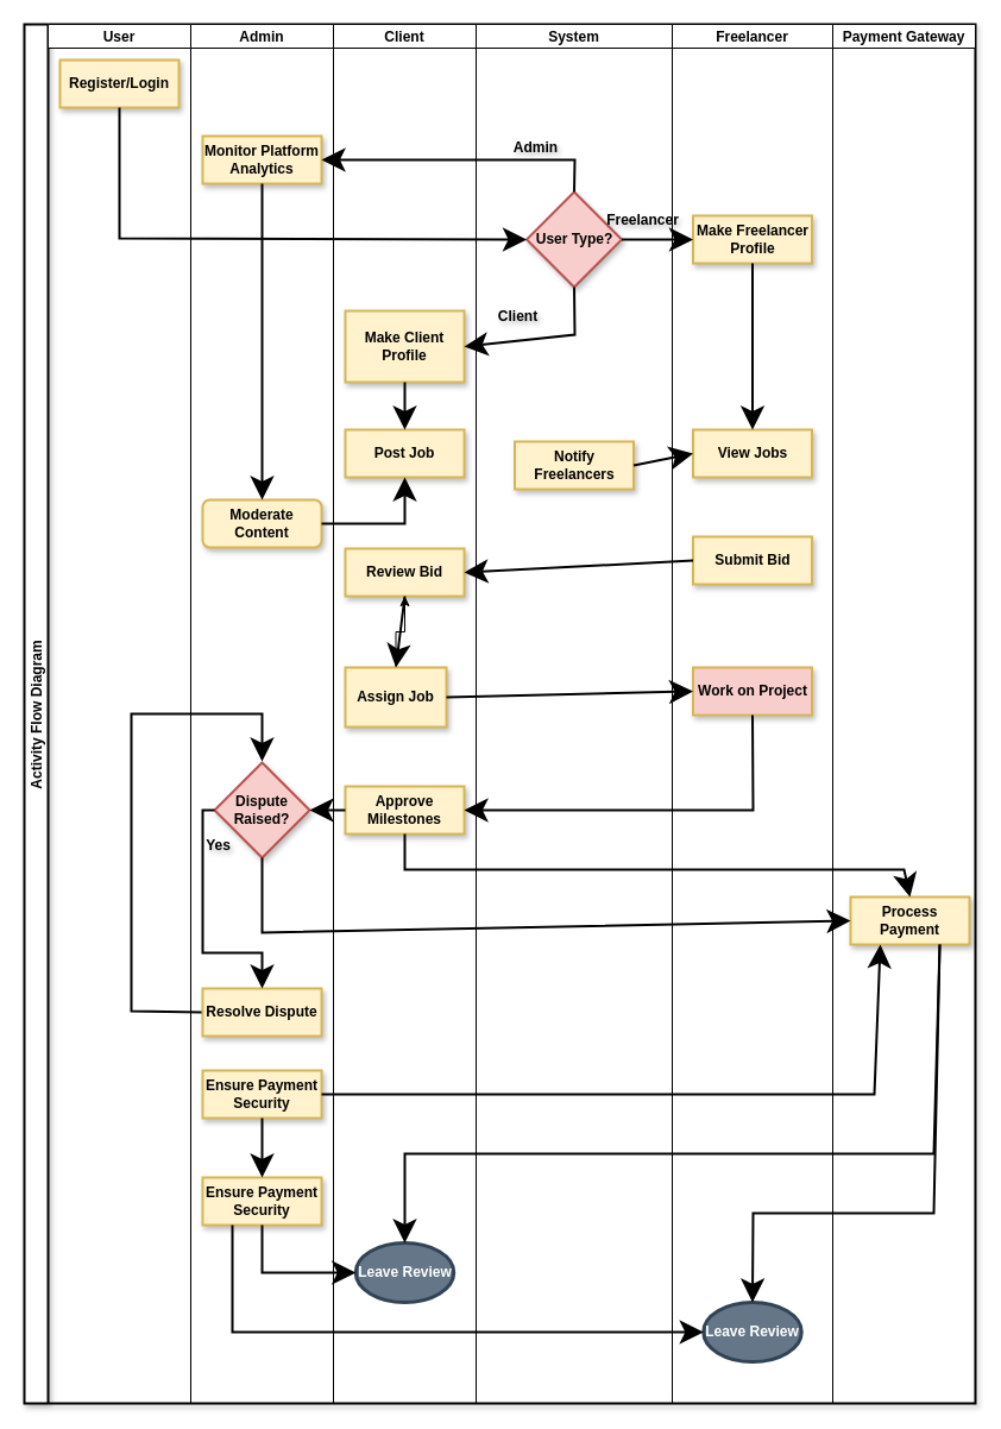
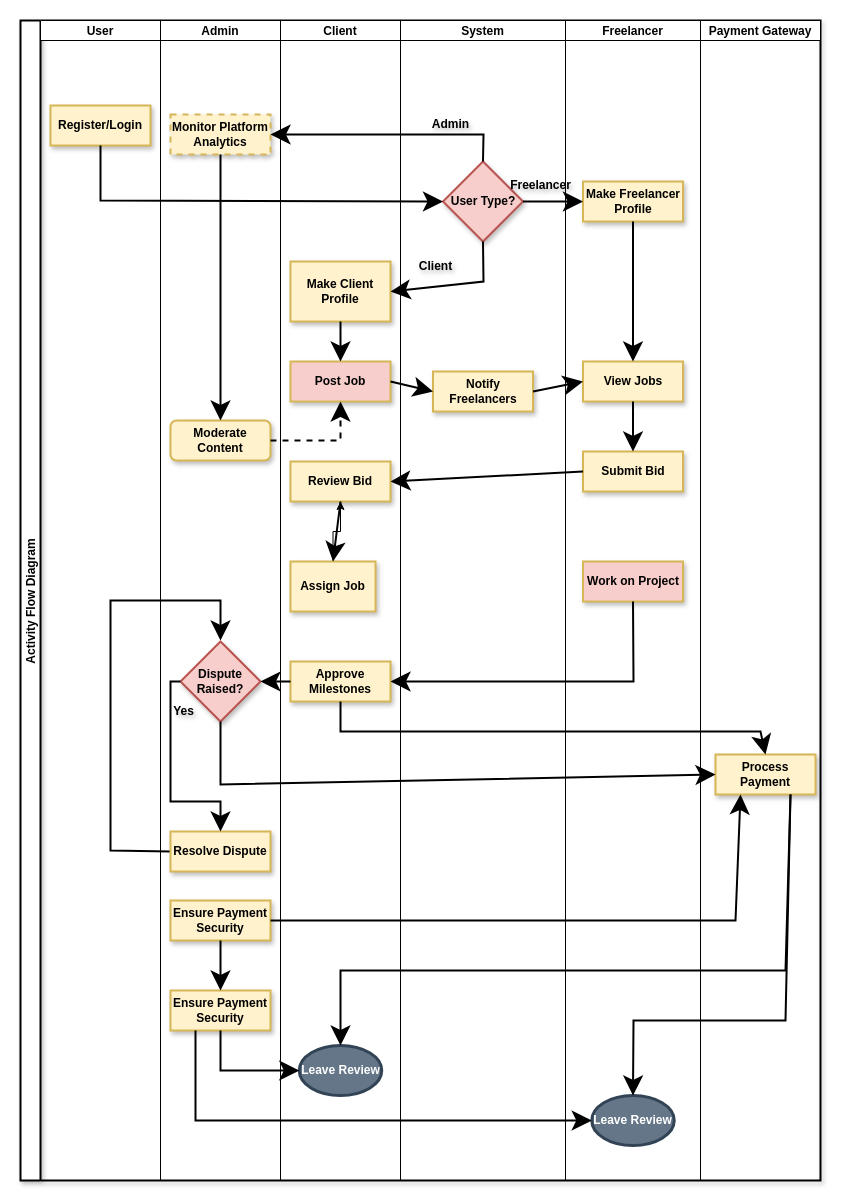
  <mxCell id="0" />
  <mxCell id="1" parent="0" />
  <mxCell id="2" value="Activity Flow Diagram" style="swimlane;childLayout=stackLayout;resizeParent=1;resizeParentMax=0;startSize=20;horizontal=0;horizontalStack=1;strokeWidth=2;shadow=1;textShadow=0;" vertex="1" parent="1"><mxGeometry x="20" y="20" width="800" height="1160" as="geometry" /></mxCell>
  <mxCell id="3" value="User" style="swimlane;startSize=20;" vertex="1" parent="2"><mxGeometry x="20" width="120" height="1160" as="geometry" /></mxCell>
- <mxCell id="4" value="Register/Login" style="rounded=0;whiteSpace=wrap;html=1;strokeWidth=2;shadow=1;fontStyle=1;fontSize=12;fillColor=#fff2cc;strokeColor=#d6b656;" vertex="1" parent="3"><mxGeometry x="10" y="30" width="100" height="40" as="geometry" /></mxCell>
+ <mxCell id="4" value="Register/Login" style="rounded=0;whiteSpace=wrap;html=1;strokeWidth=2;shadow=1;fontStyle=1;fontSize=12;fillColor=#fff2cc;strokeColor=#d6b656;" vertex="1" parent="3"><mxGeometry x="10" y="85" width="100" height="40" as="geometry" /></mxCell>
  <mxCell id="5" value="" style="endArrow=classic;html=1;rounded=0;exitX=0;exitY=0.5;exitDx=0;exitDy=0;strokeWidth=2;endSize=14;" edge="1" parent="3" source="10"><mxGeometry width="50" height="50" relative="1" as="geometry"><mxPoint x="90" y="744" as="sourcePoint" /><mxPoint x="180" y="620" as="targetPoint" /><Array as="points"><mxPoint x="70" y="830" /><mxPoint x="70" y="580" /><mxPoint x="180" y="580" /></Array></mxGeometry></mxCell>
  <mxCell id="6" value="Admin" style="swimlane;startSize=20;" vertex="1" parent="2"><mxGeometry x="140" width="120" height="1160" as="geometry" /></mxCell>
  <mxCell id="7" value="Moderate Content" style="whiteSpace=wrap;html=1;strokeWidth=2;shadow=1;fontStyle=1;fontSize=12;fillColor=#fff2cc;strokeColor=#d6b656;rounded=1;" vertex="1" parent="6"><mxGeometry x="10" y="400" width="100" height="40" as="geometry" /></mxCell>
- <mxCell id="8" value="Monitor Platform Analytics" style="rounded=0;whiteSpace=wrap;html=1;strokeWidth=2;shadow=1;fontStyle=1;fontSize=12;fillColor=#fff2cc;strokeColor=#d6b656;" vertex="1" parent="6"><mxGeometry x="10" y="94" width="100" height="40" as="geometry" /></mxCell>
+ <mxCell id="8" value="Monitor Platform Analytics" style="rounded=0;whiteSpace=wrap;html=1;strokeWidth=2;shadow=1;fontStyle=1;fontSize=12;fillColor=#fff2cc;strokeColor=#d6b656;dashed=1;" vertex="1" parent="6"><mxGeometry x="10" y="94" width="100" height="40" as="geometry" /></mxCell>
  <mxCell id="9" value="Dispute Raised?" style="rhombus;whiteSpace=wrap;html=1;fontStyle=1;strokeWidth=2;shadow=1;fillColor=#f8cecc;strokeColor=#b85450;" vertex="1" parent="6"><mxGeometry x="20" y="621" width="80" height="80" as="geometry" /></mxCell>
  <mxCell id="10" value="Resolve Dispute" style="rounded=0;whiteSpace=wrap;html=1;strokeWidth=2;shadow=1;fontStyle=1;fontSize=12;fillColor=#fff2cc;strokeColor=#d6b656;" vertex="1" parent="6"><mxGeometry x="10" y="811" width="100" height="40" as="geometry" /></mxCell>
  <mxCell id="11" value="" style="endArrow=classic;html=1;rounded=0;exitX=0;exitY=0.5;exitDx=0;exitDy=0;strokeWidth=2;endSize=14;entryX=0.5;entryY=0;entryDx=0;entryDy=0;" edge="1" parent="6" source="9" target="10"><mxGeometry width="50" height="50" relative="1" as="geometry"><mxPoint x="240" y="571" as="sourcePoint" /><mxPoint x="433" y="571" as="targetPoint" /><Array as="points"><mxPoint x="10" y="661" /><mxPoint x="10" y="781" /><mxPoint x="60" y="781" /></Array></mxGeometry></mxCell>
  <mxCell id="12" value="Yes" style="text;html=1;align=center;verticalAlign=middle;resizable=0;points=[];autosize=1;strokeColor=none;fillColor=none;fontStyle=1;textShadow=1;" vertex="1" parent="6"><mxGeometry x="3" y="676" width="40" height="30" as="geometry" /></mxCell>
  <mxCell id="13" value="Ensure Payment Security" style="rounded=0;whiteSpace=wrap;html=1;strokeWidth=2;shadow=1;fontStyle=1;fontSize=12;fillColor=#fff2cc;strokeColor=#d6b656;" vertex="1" parent="6"><mxGeometry x="10" y="880" width="100" height="40" as="geometry" /></mxCell>
  <mxCell id="14" value="Ensure Payment Security" style="rounded=0;whiteSpace=wrap;html=1;strokeWidth=2;shadow=1;fontStyle=1;fontSize=12;fillColor=#fff2cc;strokeColor=#d6b656;" vertex="1" parent="6"><mxGeometry x="10" y="970" width="100" height="40" as="geometry" /></mxCell>
  <mxCell id="15" value="" style="endArrow=classic;html=1;rounded=0;exitX=0.5;exitY=1;exitDx=0;exitDy=0;entryX=0.5;entryY=0;entryDx=0;entryDy=0;strokeWidth=2;endSize=14;" edge="1" parent="6" source="13" target="14"><mxGeometry width="50" height="50" relative="1" as="geometry"><mxPoint x="150" y="920" as="sourcePoint" /><mxPoint x="150" y="990" as="targetPoint" /></mxGeometry></mxCell>
  <mxCell id="16" value="" style="endArrow=classic;html=1;rounded=0;exitX=0.5;exitY=1;exitDx=0;exitDy=0;strokeWidth=2;endSize=14;" edge="1" parent="6" source="8" target="7"><mxGeometry width="50" height="50" relative="1" as="geometry"><mxPoint x="43" y="220" as="sourcePoint" /><mxPoint x="43" y="280" as="targetPoint" /></mxGeometry></mxCell>
  <mxCell id="17" value="Client" style="swimlane;startSize=20;" vertex="1" parent="2"><mxGeometry x="260" width="120" height="1160" as="geometry" /></mxCell>
  <mxCell id="18" value="Make Client Profile" style="rounded=0;whiteSpace=wrap;html=1;strokeWidth=2;shadow=1;fontStyle=1;fontSize=12;fillColor=#fff2cc;strokeColor=#d6b656;" vertex="1" parent="17"><mxGeometry x="10" y="241" width="100" height="60" as="geometry" /></mxCell>
- <mxCell id="19" value="Post Job" style="rounded=0;whiteSpace=wrap;html=1;strokeWidth=2;shadow=1;fontStyle=1;fontSize=12;fillColor=#fff2cc;strokeColor=#d6b656;" vertex="1" parent="17"><mxGeometry x="10" y="341" width="100" height="40" as="geometry" /></mxCell>
+ <mxCell id="19" value="Post Job" style="rounded=0;whiteSpace=wrap;html=1;strokeWidth=2;shadow=1;fontStyle=1;fontSize=12;fillColor=#f8cecc;strokeColor=#d6b656;" vertex="1" parent="17"><mxGeometry x="10" y="341" width="100" height="40" as="geometry" /></mxCell>
  <mxCell id="20" value="" style="endArrow=classic;html=1;rounded=0;exitX=0.5;exitY=1;exitDx=0;exitDy=0;entryX=0.5;entryY=0;entryDx=0;entryDy=0;strokeWidth=2;endSize=14;" edge="1" parent="17" source="18" target="19"><mxGeometry width="50" height="50" relative="1" as="geometry"><mxPoint x="253" y="191" as="sourcePoint" /><mxPoint x="313" y="191" as="targetPoint" /></mxGeometry></mxCell>
  <mxCell id="21" value="Review Bid" style="rounded=0;whiteSpace=wrap;html=1;strokeWidth=2;shadow=1;fontStyle=1;fontSize=12;fillColor=#fff2cc;strokeColor=#d6b656;" vertex="1" parent="17"><mxGeometry x="10" y="441" width="100" height="40" as="geometry" /></mxCell>
  <mxCell id="22" value="" style="edgeStyle=orthogonalEdgeStyle;rounded=0;orthogonalLoop=1;jettySize=auto;html=1;" edge="1" parent="17" source="23" target="21"><mxGeometry relative="1" as="geometry" /></mxCell>
  <mxCell id="23" value="Assign Job" style="rounded=0;whiteSpace=wrap;html=1;strokeWidth=2;shadow=1;fontStyle=1;fontSize=12;fillColor=#fff2cc;strokeColor=#d6b656;" vertex="1" parent="17"><mxGeometry x="10" y="541" width="85" height="50" as="geometry" /></mxCell>
  <mxCell id="24" value="" style="endArrow=classic;html=1;rounded=0;exitX=0.5;exitY=1;exitDx=0;exitDy=0;entryX=0.5;entryY=0;entryDx=0;entryDy=0;strokeWidth=2;endSize=14;" edge="1" parent="17" source="21" target="23"><mxGeometry width="50" height="50" relative="1" as="geometry"><mxPoint x="70" y="291" as="sourcePoint" /><mxPoint x="70" y="351" as="targetPoint" /></mxGeometry></mxCell>
  <mxCell id="25" value="Approve Milestones" style="rounded=0;whiteSpace=wrap;html=1;strokeWidth=2;shadow=1;fontStyle=1;fontSize=12;fillColor=#fff2cc;strokeColor=#d6b656;" vertex="1" parent="17"><mxGeometry x="10" y="641" width="100" height="40" as="geometry" /></mxCell>
  <mxCell id="26" value="Leave Review" style="ellipse;whiteSpace=wrap;html=1;fillColor=#647687;fontColor=#ffffff;strokeColor=#314354;strokeWidth=3;fontStyle=1" vertex="1" parent="17"><mxGeometry x="18.75" y="1025" width="82.5" height="50" as="geometry" /></mxCell>
  <mxCell id="27" value="System" style="swimlane;startSize=20;" vertex="1" parent="2"><mxGeometry x="380" width="165" height="1160" as="geometry" /></mxCell>
  <mxCell id="28" value="User Type?" style="rhombus;whiteSpace=wrap;html=1;fontStyle=1;strokeWidth=2;shadow=1;fillColor=#f8cecc;strokeColor=#b85450;" vertex="1" parent="27"><mxGeometry x="42.5" y="141" width="80" height="80" as="geometry" /></mxCell>
  <mxCell id="29" value="Client" style="text;html=1;align=center;verticalAlign=middle;resizable=0;points=[];autosize=1;strokeColor=none;fillColor=none;fontStyle=1;textShadow=1;" vertex="1" parent="27"><mxGeometry x="10" y="231" width="50" height="30" as="geometry" /></mxCell>
  <mxCell id="30" value="Freelancer" style="text;html=1;align=center;verticalAlign=middle;resizable=0;points=[];autosize=1;strokeColor=none;fillColor=none;fontStyle=1;textShadow=1;" vertex="1" parent="27"><mxGeometry x="100" y="150" width="80" height="30" as="geometry" /></mxCell>
  <mxCell id="31" value="Notify Freelancers" style="rounded=0;whiteSpace=wrap;html=1;strokeWidth=2;shadow=1;fontStyle=1;fontSize=12;fillColor=#fff2cc;strokeColor=#d6b656;" vertex="1" parent="27"><mxGeometry x="32.5" y="351" width="100" height="40" as="geometry" /></mxCell>
  <mxCell id="32" value="Admin" style="text;html=1;align=center;verticalAlign=middle;resizable=0;points=[];autosize=1;strokeColor=none;fillColor=none;fontStyle=1;textShadow=1;" vertex="1" parent="27"><mxGeometry x="20" y="89" width="60" height="30" as="geometry" /></mxCell>
  <mxCell id="33" value="Freelancer" style="swimlane;startSize=20;" vertex="1" parent="2"><mxGeometry x="545" width="135" height="1160" as="geometry" /></mxCell>
  <mxCell id="34" value="Make Freelancer Profile" style="rounded=0;whiteSpace=wrap;html=1;strokeWidth=2;shadow=1;fontStyle=1;fontSize=12;fillColor=#fff2cc;strokeColor=#d6b656;" vertex="1" parent="33"><mxGeometry x="17.5" y="161" width="100" height="40" as="geometry" /></mxCell>
  <mxCell id="35" value="View Jobs" style="rounded=0;whiteSpace=wrap;html=1;strokeWidth=2;shadow=1;fontStyle=1;fontSize=12;fillColor=#fff2cc;strokeColor=#d6b656;" vertex="1" parent="33"><mxGeometry x="17.5" y="341" width="100" height="40" as="geometry" /></mxCell>
  <mxCell id="36" value="" style="endArrow=classic;html=1;rounded=0;exitX=0.5;exitY=1;exitDx=0;exitDy=0;entryX=0.5;entryY=0;entryDx=0;entryDy=0;strokeWidth=2;endSize=14;" edge="1" parent="33" source="34" target="35"><mxGeometry width="50" height="50" relative="1" as="geometry"><mxPoint x="35" y="251" as="sourcePoint" /><mxPoint x="78" y="251" as="targetPoint" /></mxGeometry></mxCell>
  <mxCell id="37" value="Submit Bid" style="rounded=0;whiteSpace=wrap;html=1;strokeWidth=2;shadow=1;fontStyle=1;fontSize=12;fillColor=#fff2cc;strokeColor=#d6b656;" vertex="1" parent="33"><mxGeometry x="17.5" y="431" width="100" height="40" as="geometry" /></mxCell>
+ <mxCell id="38" value="" style="endArrow=classic;html=1;rounded=0;exitX=0.5;exitY=1;exitDx=0;exitDy=0;entryX=0.5;entryY=0;entryDx=0;entryDy=0;strokeWidth=2;endSize=14;" edge="1" parent="33" source="35" target="37"><mxGeometry width="50" height="50" relative="1" as="geometry"><mxPoint x="-22" y="371" as="sourcePoint" /><mxPoint x="28" y="371" as="targetPoint" /></mxGeometry></mxCell>
  <mxCell id="39" value="Work on Project" style="rounded=0;whiteSpace=wrap;html=1;strokeWidth=2;shadow=1;fontStyle=1;fontSize=12;fillColor=#f8cecc;strokeColor=#d6b656;" vertex="1" parent="33"><mxGeometry x="17.5" y="541" width="100" height="40" as="geometry" /></mxCell>
  <mxCell id="40" value="Leave Review" style="ellipse;whiteSpace=wrap;html=1;fillColor=#647687;fontColor=#ffffff;strokeColor=#314354;strokeWidth=3;fontStyle=1" vertex="1" parent="33"><mxGeometry x="26.25" y="1075" width="82.5" height="50" as="geometry" /></mxCell>
  <mxCell id="41" value="" style="endArrow=classic;html=1;rounded=0;exitX=0.5;exitY=1;exitDx=0;exitDy=0;entryX=0;entryY=0.5;entryDx=0;entryDy=0;strokeWidth=2;endSize=14;" edge="1" parent="2" source="4" target="28"><mxGeometry width="50" height="50" relative="1" as="geometry"><mxPoint x="280" y="170" as="sourcePoint" /><mxPoint x="100" y="170" as="targetPoint" /><Array as="points"><mxPoint x="80" y="180" /></Array></mxGeometry></mxCell>
  <mxCell id="42" value="Payment Gateway" style="swimlane;startSize=20;" vertex="1" parent="2"><mxGeometry x="680" width="120" height="1160" as="geometry" /></mxCell>
  <mxCell id="43" value="Process Payment" style="rounded=0;whiteSpace=wrap;html=1;strokeWidth=2;shadow=1;fontStyle=1;fontSize=12;fillColor=#fff2cc;strokeColor=#d6b656;" vertex="1" parent="42"><mxGeometry x="15" y="734" width="100" height="40" as="geometry" /></mxCell>
  <mxCell id="44" value="" style="endArrow=classic;html=1;rounded=0;exitX=0.5;exitY=1;exitDx=0;exitDy=0;entryX=1;entryY=0.5;entryDx=0;entryDy=0;strokeWidth=2;endSize=14;" edge="1" parent="2" source="28" target="18"><mxGeometry width="50" height="50" relative="1" as="geometry"><mxPoint x="490" y="281" as="sourcePoint" /><mxPoint x="175" y="281" as="targetPoint" /><Array as="points"><mxPoint x="463" y="261" /></Array></mxGeometry></mxCell>
  <mxCell id="45" value="" style="endArrow=classic;html=1;rounded=0;exitX=1;exitY=0.5;exitDx=0;exitDy=0;entryX=0;entryY=0.5;entryDx=0;entryDy=0;strokeWidth=2;endSize=14;" edge="1" parent="2" source="28" target="34"><mxGeometry width="50" height="50" relative="1" as="geometry"><mxPoint x="455" y="111" as="sourcePoint" /><mxPoint x="140" y="111" as="targetPoint" /></mxGeometry></mxCell>
+ <mxCell id="46" value="" style="endArrow=classic;html=1;rounded=0;exitX=1;exitY=0.5;exitDx=0;exitDy=0;entryX=0;entryY=0.5;entryDx=0;entryDy=0;strokeWidth=2;endSize=14;" edge="1" parent="2" source="19" target="31"><mxGeometry width="50" height="50" relative="1" as="geometry"><mxPoint x="330" y="291" as="sourcePoint" /><mxPoint x="330" y="351" as="targetPoint" /></mxGeometry></mxCell>
  <mxCell id="47" value="" style="endArrow=classic;html=1;rounded=0;exitX=1;exitY=0.5;exitDx=0;exitDy=0;entryX=0;entryY=0.5;entryDx=0;entryDy=0;strokeWidth=2;endSize=14;" edge="1" parent="2" source="31" target="35"><mxGeometry width="50" height="50" relative="1" as="geometry"><mxPoint x="390" y="381" as="sourcePoint" /><mxPoint x="433" y="381" as="targetPoint" /></mxGeometry></mxCell>
  <mxCell id="48" value="" style="endArrow=classic;html=1;rounded=0;exitX=0;exitY=0.5;exitDx=0;exitDy=0;entryX=1;entryY=0.5;entryDx=0;entryDy=0;strokeWidth=2;endSize=14;exitPerimeter=0;" edge="1" parent="2" source="37" target="21"><mxGeometry width="50" height="50" relative="1" as="geometry"><mxPoint x="623" y="211" as="sourcePoint" /><mxPoint x="623" y="351" as="targetPoint" /></mxGeometry></mxCell>
- <mxCell id="49" value="" style="endArrow=classic;html=1;rounded=0;exitX=1;exitY=0.5;exitDx=0;exitDy=0;strokeWidth=2;endSize=14;entryX=0;entryY=0.5;entryDx=0;entryDy=0;" edge="1" parent="2" source="23" target="39"><mxGeometry width="50" height="50" relative="1" as="geometry"><mxPoint x="573" y="461" as="sourcePoint" /><mxPoint x="500" y="561" as="targetPoint" /></mxGeometry></mxCell>
  <mxCell id="50" value="" style="endArrow=classic;html=1;rounded=0;strokeWidth=2;endSize=14;entryX=1;entryY=0.5;entryDx=0;entryDy=0;exitX=0.5;exitY=1;exitDx=0;exitDy=0;" edge="1" parent="2" source="39" target="25"><mxGeometry width="50" height="50" relative="1" as="geometry"><mxPoint x="480" y="691" as="sourcePoint" /><mxPoint x="573" y="571" as="targetPoint" /><Array as="points"><mxPoint x="613" y="661" /></Array></mxGeometry></mxCell>
  <mxCell id="51" value="" style="endArrow=classic;html=1;rounded=0;exitX=0.5;exitY=1;exitDx=0;exitDy=0;strokeWidth=2;endSize=14;entryX=0.5;entryY=0;entryDx=0;entryDy=0;" edge="1" parent="2" source="25" target="43"><mxGeometry width="50" height="50" relative="1" as="geometry"><mxPoint x="380" y="571" as="sourcePoint" /><mxPoint x="573" y="571" as="targetPoint" /><Array as="points"><mxPoint x="320" y="711" /><mxPoint x="740" y="711" /></Array></mxGeometry></mxCell>
  <mxCell id="52" value="" style="endArrow=classic;html=1;rounded=0;strokeWidth=2;endSize=14;exitX=0.75;exitY=1;exitDx=0;exitDy=0;entryX=0.5;entryY=0;entryDx=0;entryDy=0;" edge="1" parent="2" source="43" target="26"><mxGeometry width="50" height="50" relative="1" as="geometry"><mxPoint x="660" y="804" as="sourcePoint" /><mxPoint x="320" y="1000" as="targetPoint" /><Array as="points"><mxPoint x="765" y="950" /><mxPoint x="320" y="950" /></Array></mxGeometry></mxCell>
  <mxCell id="53" value="" style="endArrow=classic;html=1;rounded=0;exitX=0.75;exitY=1;exitDx=0;exitDy=0;strokeWidth=2;endSize=14;entryX=0.5;entryY=0;entryDx=0;entryDy=0;" edge="1" parent="2" source="43" target="40"><mxGeometry width="50" height="50" relative="1" as="geometry"><mxPoint x="412.5" y="864" as="sourcePoint" /><mxPoint x="612.5" y="1080" as="targetPoint" /><Array as="points"><mxPoint x="765" y="1000" /><mxPoint x="613" y="1000" /></Array></mxGeometry></mxCell>
- <mxCell id="54" value="" style="endArrow=classic;html=1;rounded=0;exitX=1;exitY=0.5;exitDx=0;exitDy=0;strokeWidth=2;endSize=14;entryX=0.5;entryY=1;entryDx=0;entryDy=0;" edge="1" parent="2" source="7" target="19"><mxGeometry width="50" height="50" relative="1" as="geometry"><mxPoint x="330" y="291" as="sourcePoint" /><mxPoint x="400" y="401" as="targetPoint" /><Array as="points"><mxPoint x="320" y="420" /></Array></mxGeometry></mxCell>
+ <mxCell id="54" value="" style="endArrow=classic;html=1;rounded=0;exitX=1;exitY=0.5;exitDx=0;exitDy=0;strokeWidth=2;endSize=14;entryX=0.5;entryY=1;entryDx=0;entryDy=0;dashed=1;" edge="1" parent="2" source="7" target="19"><mxGeometry width="50" height="50" relative="1" as="geometry"><mxPoint x="330" y="291" as="sourcePoint" /><mxPoint x="400" y="401" as="targetPoint" /><Array as="points"><mxPoint x="320" y="420" /></Array></mxGeometry></mxCell>
  <mxCell id="55" value="" style="endArrow=classic;html=1;rounded=0;exitX=0;exitY=0.5;exitDx=0;exitDy=0;entryX=1;entryY=0.5;entryDx=0;entryDy=0;strokeWidth=2;endSize=14;" edge="1" parent="2" source="25" target="9"><mxGeometry width="50" height="50" relative="1" as="geometry"><mxPoint x="330" y="481" as="sourcePoint" /><mxPoint x="330" y="551" as="targetPoint" /></mxGeometry></mxCell>
  <mxCell id="56" value="" style="endArrow=classic;html=1;rounded=0;exitX=0.5;exitY=1;exitDx=0;exitDy=0;strokeWidth=2;endSize=14;entryX=0;entryY=0.5;entryDx=0;entryDy=0;" edge="1" parent="2" source="9" target="43"><mxGeometry width="50" height="50" relative="1" as="geometry"><mxPoint x="380" y="571" as="sourcePoint" /><mxPoint x="573" y="571" as="targetPoint" /><Array as="points"><mxPoint x="200" y="764" /></Array></mxGeometry></mxCell>
  <mxCell id="57" value="" style="endArrow=classic;html=1;rounded=0;strokeWidth=2;endSize=14;exitX=1;exitY=0.5;exitDx=0;exitDy=0;entryX=0.25;entryY=1;entryDx=0;entryDy=0;" edge="1" parent="2" source="13" target="43"><mxGeometry width="50" height="50" relative="1" as="geometry"><mxPoint x="734" y="801" as="sourcePoint" /><mxPoint x="765" y="1121" as="targetPoint" /><Array as="points"><mxPoint x="715" y="900" /></Array></mxGeometry></mxCell>
  <mxCell id="58" value="" style="endArrow=classic;html=1;rounded=0;exitX=0.5;exitY=0;exitDx=0;exitDy=0;entryX=1;entryY=0.5;entryDx=0;entryDy=0;strokeWidth=2;endSize=14;" edge="1" parent="2" source="28" target="8"><mxGeometry width="50" height="50" relative="1" as="geometry"><mxPoint x="437.5" y="110" as="sourcePoint" /><mxPoint x="487.5" y="110" as="targetPoint" /><Array as="points"><mxPoint x="463" y="114" /></Array></mxGeometry></mxCell>
  <mxCell id="59" value="" style="endArrow=classic;html=1;rounded=0;exitX=0.5;exitY=1;exitDx=0;exitDy=0;entryX=0;entryY=0.5;entryDx=0;entryDy=0;strokeWidth=2;endSize=14;" edge="1" parent="2" source="14" target="26"><mxGeometry width="50" height="50" relative="1" as="geometry"><mxPoint x="210" y="930" as="sourcePoint" /><mxPoint x="270" y="1050" as="targetPoint" /><Array as="points"><mxPoint x="200" y="1050" /></Array></mxGeometry></mxCell>
  <mxCell id="60" value="" style="endArrow=classic;html=1;rounded=0;exitX=0.25;exitY=1;exitDx=0;exitDy=0;entryX=0;entryY=0.5;entryDx=0;entryDy=0;strokeWidth=2;endSize=14;" edge="1" parent="2" source="14" target="40"><mxGeometry width="50" height="50" relative="1" as="geometry"><mxPoint x="200" y="1100" as="sourcePoint" /><mxPoint x="562.5" y="1100" as="targetPoint" /><Array as="points"><mxPoint x="175" y="1100" /></Array></mxGeometry></mxCell>
